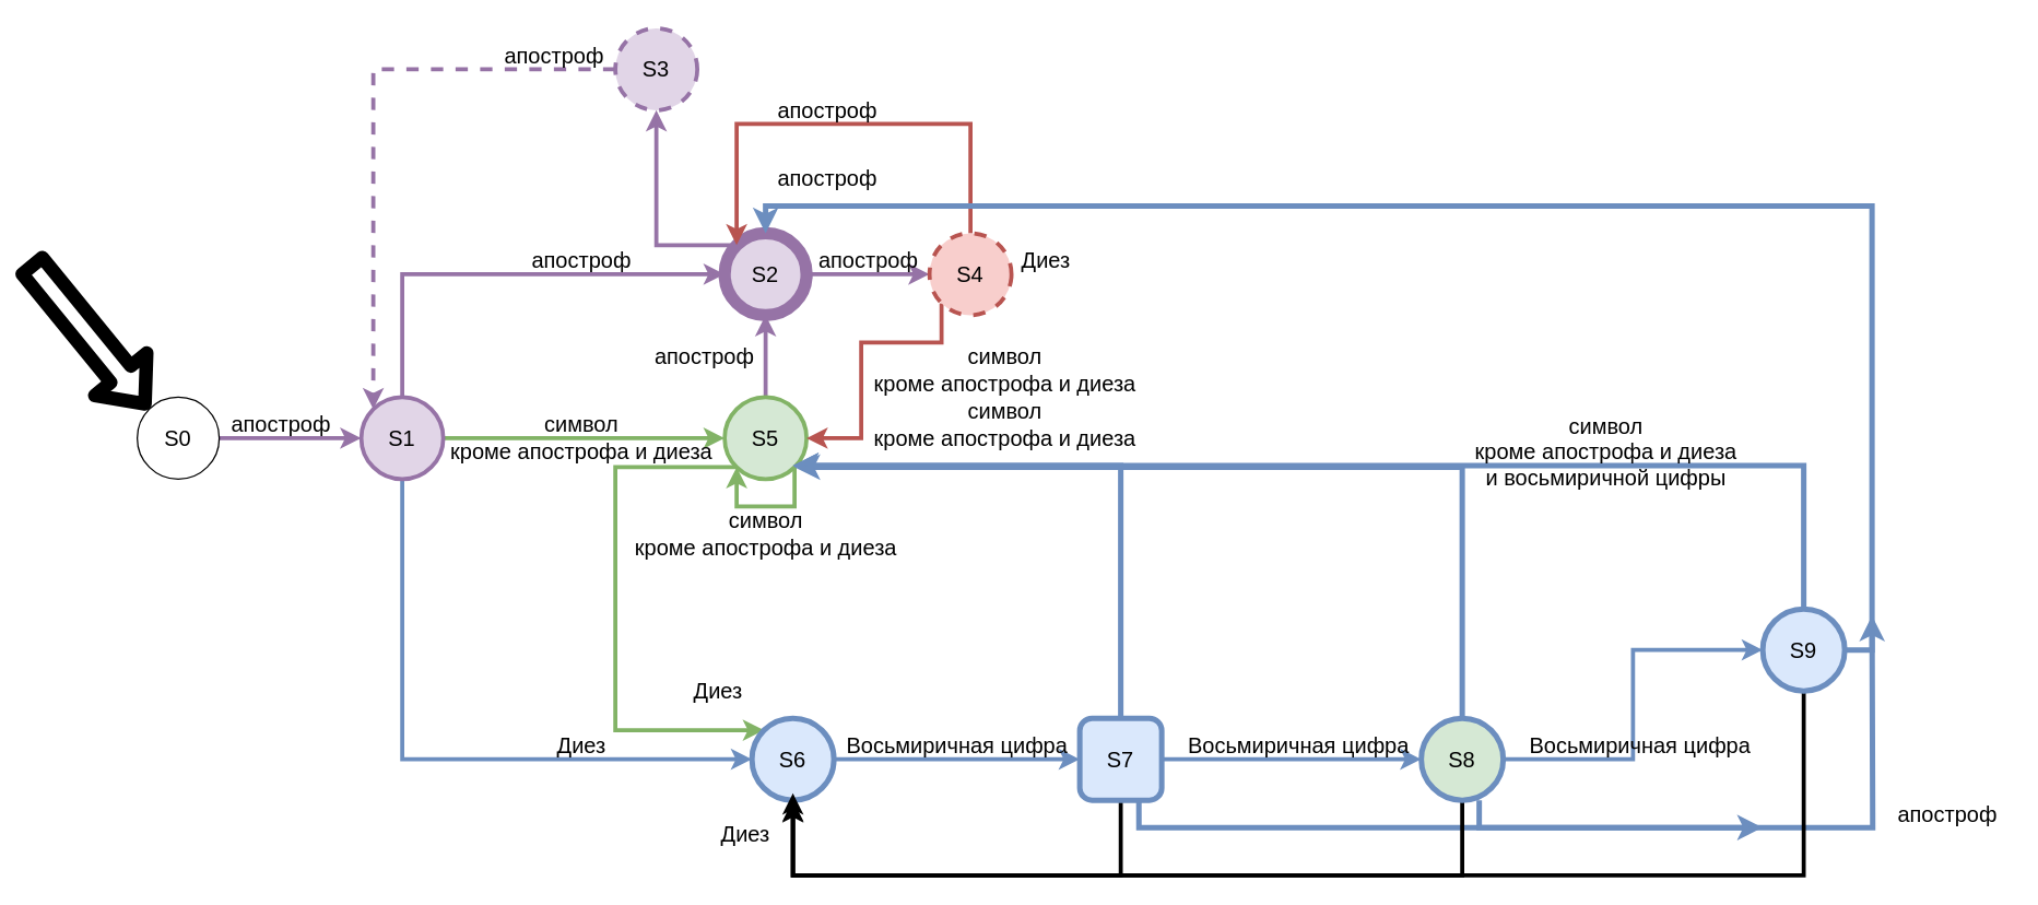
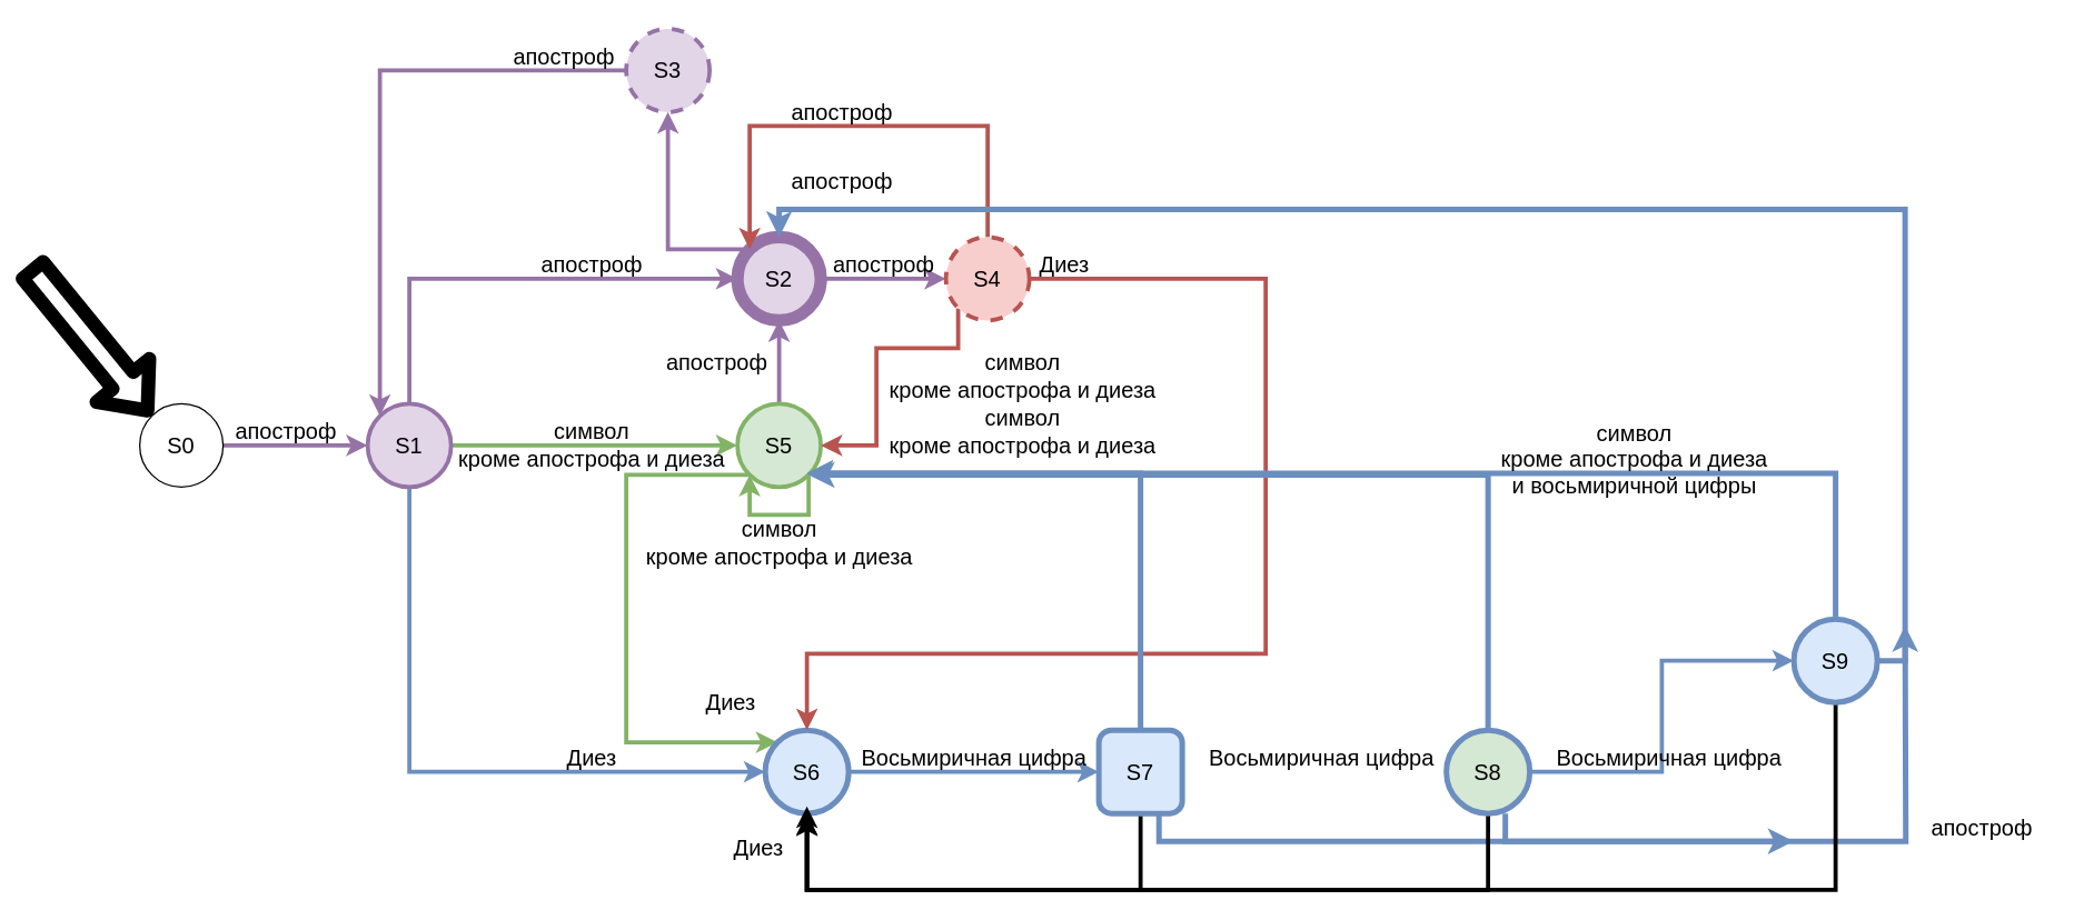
  <mxCell id="0" />
  <mxCell id="1" parent="0" />
  <mxCell id="2" style="edgeStyle=orthogonalEdgeStyle;rounded=0;orthogonalLoop=1;jettySize=auto;html=1;exitX=1;exitY=0.5;exitDx=0;exitDy=0;entryX=0;entryY=0.5;entryDx=0;entryDy=0;fontSize=16;fillColor=#e1d5e7;strokeColor=#9673a6;strokeWidth=3;" parent="1" source="3" target="7" edge="1"><mxGeometry relative="1" as="geometry" /></mxCell>
  <mxCell id="3" value="S0" style="ellipse;whiteSpace=wrap;html=1;aspect=fixed;fontSize=16;" parent="1" vertex="1"><mxGeometry x="100" y="290" width="60" height="60" as="geometry" /></mxCell>
  <mxCell id="4" style="edgeStyle=orthogonalEdgeStyle;rounded=0;orthogonalLoop=1;jettySize=auto;html=1;exitX=1;exitY=0.5;exitDx=0;exitDy=0;entryX=0;entryY=0.5;entryDx=0;entryDy=0;fontSize=16;fillColor=#d5e8d4;strokeColor=#82b366;strokeWidth=3;" parent="1" source="7" target="11" edge="1"><mxGeometry relative="1" as="geometry" /></mxCell>
  <mxCell id="5" style="edgeStyle=orthogonalEdgeStyle;rounded=0;orthogonalLoop=1;jettySize=auto;html=1;exitX=0.5;exitY=1;exitDx=0;exitDy=0;entryX=0;entryY=0.5;entryDx=0;entryDy=0;fontSize=16;fillColor=#dae8fc;strokeColor=#6c8ebf;strokeWidth=3;" parent="1" source="7" target="14" edge="1"><mxGeometry relative="1" as="geometry" /></mxCell>
  <mxCell id="6" style="edgeStyle=orthogonalEdgeStyle;rounded=0;orthogonalLoop=1;jettySize=auto;html=1;exitX=0.5;exitY=0;exitDx=0;exitDy=0;entryX=0;entryY=0.5;entryDx=0;entryDy=0;fontSize=16;fillColor=#e1d5e7;strokeColor=#9673a6;strokeWidth=3;" parent="1" source="7" target="18" edge="1"><mxGeometry relative="1" as="geometry" /></mxCell>
  <mxCell id="7" value="S1" style="ellipse;whiteSpace=wrap;html=1;aspect=fixed;fontSize=16;fillColor=#e1d5e7;strokeColor=#9673a6;strokeWidth=3;" parent="1" vertex="1"><mxGeometry x="264" y="290" width="60" height="60" as="geometry" /></mxCell>
  <mxCell id="8" value="апостроф" style="text;html=1;align=center;verticalAlign=middle;resizable=0;points=[];autosize=1;fontSize=16;" parent="1" vertex="1"><mxGeometry x="160" y="300" width="90" height="20" as="geometry" /></mxCell>
  <mxCell id="9" style="edgeStyle=orthogonalEdgeStyle;rounded=0;orthogonalLoop=1;jettySize=auto;html=1;exitX=0.5;exitY=0;exitDx=0;exitDy=0;entryX=0.5;entryY=1;entryDx=0;entryDy=0;fontSize=16;fillColor=#e1d5e7;strokeColor=#9673a6;strokeWidth=3;" parent="1" source="11" target="18" edge="1"><mxGeometry relative="1" as="geometry" /></mxCell>
  <mxCell id="10" style="edgeStyle=orthogonalEdgeStyle;rounded=0;orthogonalLoop=1;jettySize=auto;html=1;exitX=0;exitY=1;exitDx=0;exitDy=0;entryX=0;entryY=0;entryDx=0;entryDy=0;endArrow=classic;endFill=1;strokeWidth=3;fontSize=16;fillColor=#d5e8d4;strokeColor=#82b366;" parent="1" source="11" target="14" edge="1"><mxGeometry relative="1" as="geometry"><Array as="points"><mxPoint x="450" y="341" /><mxPoint x="450" y="534" /></Array></mxGeometry></mxCell>
  <mxCell id="11" value="S5" style="ellipse;whiteSpace=wrap;html=1;aspect=fixed;fontSize=16;fillColor=#d5e8d4;strokeColor=#82b366;strokeWidth=3;" parent="1" vertex="1"><mxGeometry x="530" y="290" width="60" height="60" as="geometry" /></mxCell>
  <mxCell id="12" value="символ &lt;br&gt;кроме апострофа и диеза" style="text;html=1;align=center;verticalAlign=middle;resizable=0;points=[];autosize=1;fontSize=16;" parent="1" vertex="1"><mxGeometry x="320" y="300" width="210" height="40" as="geometry" /></mxCell>
  <mxCell id="13" style="edgeStyle=orthogonalEdgeStyle;rounded=0;orthogonalLoop=1;jettySize=auto;html=1;exitX=1;exitY=0.5;exitDx=0;exitDy=0;fontSize=16;entryX=0;entryY=0.5;entryDx=0;entryDy=0;fillColor=#dae8fc;strokeColor=#6c8ebf;strokeWidth=3;" parent="1" source="14" target="34" edge="1"><mxGeometry relative="1" as="geometry"><mxPoint x="730" y="555" as="targetPoint" /></mxGeometry></mxCell>
  <mxCell id="14" value="S6" style="ellipse;whiteSpace=wrap;html=1;aspect=fixed;fontSize=16;fillColor=#dae8fc;strokeColor=#6c8ebf;strokeWidth=4;" parent="1" vertex="1"><mxGeometry x="550" y="525" width="60" height="60" as="geometry" /></mxCell>
  <mxCell id="15" value="Диез" style="text;html=1;align=center;verticalAlign=middle;resizable=0;points=[];autosize=1;fontSize=16;" parent="1" vertex="1"><mxGeometry x="400" y="535" width="50" height="20" as="geometry" /></mxCell>
  <mxCell id="16" style="edgeStyle=orthogonalEdgeStyle;rounded=0;orthogonalLoop=1;jettySize=auto;html=1;exitX=1;exitY=0.5;exitDx=0;exitDy=0;entryX=0;entryY=0.5;entryDx=0;entryDy=0;fontSize=16;fillColor=#e1d5e7;strokeColor=#9673a6;strokeWidth=3;" parent="1" source="18" target="23" edge="1"><mxGeometry relative="1" as="geometry" /></mxCell>
  <mxCell id="17" style="edgeStyle=orthogonalEdgeStyle;rounded=0;orthogonalLoop=1;jettySize=auto;html=1;exitX=0;exitY=0;exitDx=0;exitDy=0;fontSize=16;entryX=0.5;entryY=1;entryDx=0;entryDy=0;fillColor=#e1d5e7;strokeColor=#9673a6;strokeWidth=3;" parent="1" source="18" target="50" edge="1"><mxGeometry relative="1" as="geometry"><mxPoint x="480" y="80" as="targetPoint" /></mxGeometry></mxCell>
  <mxCell id="18" value="S2" style="ellipse;whiteSpace=wrap;html=1;aspect=fixed;fontSize=16;strokeWidth=9;fillColor=#e1d5e7;strokeColor=#9673a6;" parent="1" vertex="1"><mxGeometry x="530" y="170" width="60" height="60" as="geometry" /></mxCell>
  <mxCell id="19" value="апостроф" style="text;html=1;align=center;verticalAlign=middle;resizable=0;points=[];autosize=1;fontSize=16;" parent="1" vertex="1"><mxGeometry x="380" y="180" width="90" height="20" as="geometry" /></mxCell>
  <mxCell id="20" style="edgeStyle=orthogonalEdgeStyle;rounded=0;orthogonalLoop=1;jettySize=auto;html=1;exitX=0;exitY=1;exitDx=0;exitDy=0;entryX=1;entryY=0.5;entryDx=0;entryDy=0;fontSize=16;fillColor=#f8cecc;strokeColor=#b85450;strokeWidth=3;" parent="1" source="23" target="11" edge="1"><mxGeometry relative="1" as="geometry"><Array as="points"><mxPoint x="689" y="250" /><mxPoint x="630" y="250" /><mxPoint x="630" y="320" /></Array></mxGeometry></mxCell>
+ <mxCell id="21" style="edgeStyle=orthogonalEdgeStyle;rounded=0;orthogonalLoop=1;jettySize=auto;html=1;exitX=1;exitY=0.5;exitDx=0;exitDy=0;entryX=0.5;entryY=0;entryDx=0;entryDy=0;fontSize=16;fillColor=#f8cecc;strokeColor=#b85450;strokeWidth=3;" parent="1" source="23" target="14" edge="1"><mxGeometry relative="1" as="geometry"><Array as="points"><mxPoint x="910" y="200" /><mxPoint x="910" y="470" /><mxPoint x="580" y="470" /></Array></mxGeometry></mxCell>
  <mxCell id="22" style="edgeStyle=orthogonalEdgeStyle;rounded=0;orthogonalLoop=1;jettySize=auto;html=1;exitX=0.5;exitY=0;exitDx=0;exitDy=0;entryX=0;entryY=0;entryDx=0;entryDy=0;endArrow=classic;endFill=1;strokeWidth=3;fontSize=16;fillColor=#f8cecc;strokeColor=#b85450;" parent="1" source="23" target="18" edge="1"><mxGeometry relative="1" as="geometry"><Array as="points"><mxPoint x="710" y="90" /><mxPoint x="539" y="90" /></Array></mxGeometry></mxCell>
  <mxCell id="23" value="S4" style="ellipse;whiteSpace=wrap;html=1;aspect=fixed;fontSize=16;fillColor=#f8cecc;strokeColor=#b85450;strokeWidth=3;dashed=1;" parent="1" vertex="1"><mxGeometry x="680" y="170" width="60" height="60" as="geometry" /></mxCell>
  <mxCell id="24" value="апостроф" style="text;html=1;align=center;verticalAlign=middle;resizable=0;points=[];autosize=1;fontSize=16;" parent="1" vertex="1"><mxGeometry x="590" y="180" width="90" height="20" as="geometry" /></mxCell>
  <mxCell id="25" value="апостроф" style="text;html=1;align=center;verticalAlign=middle;resizable=0;points=[];autosize=1;fontSize=16;" parent="1" vertex="1"><mxGeometry x="470" y="250" width="90" height="20" as="geometry" /></mxCell>
  <mxCell id="26" style="edgeStyle=orthogonalEdgeStyle;rounded=0;orthogonalLoop=1;jettySize=auto;html=1;exitX=1;exitY=1;exitDx=0;exitDy=0;entryX=0;entryY=1;entryDx=0;entryDy=0;fontSize=16;fillColor=#d5e8d4;strokeColor=#82b366;strokeWidth=3;" parent="1" source="11" target="11" edge="1"><mxGeometry relative="1" as="geometry"><Array as="points"><mxPoint x="581" y="370" /><mxPoint x="539" y="370" /></Array></mxGeometry></mxCell>
  <mxCell id="27" value="символ &lt;br&gt;кроме апострофа и диеза" style="text;html=1;align=center;verticalAlign=middle;resizable=0;points=[];autosize=1;fontSize=16;" parent="1" vertex="1"><mxGeometry x="455" y="370" width="210" height="40" as="geometry" /></mxCell>
  <mxCell id="28" value="символ &lt;br&gt;кроме апострофа и диеза" style="text;html=1;align=center;verticalAlign=middle;resizable=0;points=[];autosize=1;fontSize=16;" parent="1" vertex="1"><mxGeometry x="630" y="290" width="210" height="40" as="geometry" /></mxCell>
  <mxCell id="29" value="Восьмиричная цифра" style="text;html=1;align=center;verticalAlign=middle;resizable=0;points=[];autosize=1;fontSize=16;" parent="1" vertex="1"><mxGeometry x="610" y="535" width="180" height="20" as="geometry" /></mxCell>
- <mxCell id="30" style="edgeStyle=orthogonalEdgeStyle;rounded=0;orthogonalLoop=1;jettySize=auto;html=1;exitX=1;exitY=0.5;exitDx=0;exitDy=0;entryX=0;entryY=0.5;entryDx=0;entryDy=0;fontSize=16;fillColor=#dae8fc;strokeColor=#6c8ebf;strokeWidth=3;" parent="1" source="34" target="40" edge="1"><mxGeometry relative="1" as="geometry" /></mxCell>
  <mxCell id="31" style="edgeStyle=orthogonalEdgeStyle;rounded=0;orthogonalLoop=1;jettySize=auto;html=1;exitX=0.5;exitY=0;exitDx=0;exitDy=0;fontSize=16;fillColor=#dae8fc;strokeColor=#6c8ebf;strokeWidth=4;" parent="1" source="34" edge="1"><mxGeometry relative="1" as="geometry"><mxPoint x="580" y="340" as="targetPoint" /><Array as="points"><mxPoint x="820" y="340" /></Array></mxGeometry></mxCell>
  <mxCell id="32" style="edgeStyle=orthogonalEdgeStyle;rounded=0;orthogonalLoop=1;jettySize=auto;html=1;exitX=0.721;exitY=0.983;exitDx=0;exitDy=0;endArrow=classic;endFill=1;strokeWidth=4;fontSize=16;fillColor=#dae8fc;strokeColor=#6c8ebf;exitPerimeter=0;" parent="1" source="34" edge="1"><mxGeometry relative="1" as="geometry"><mxPoint x="1370" y="450" as="targetPoint" /></mxGeometry></mxCell>
  <mxCell id="33" style="edgeStyle=orthogonalEdgeStyle;rounded=0;orthogonalLoop=1;jettySize=auto;html=1;exitX=0.5;exitY=1;exitDx=0;exitDy=0;entryX=0.5;entryY=1;entryDx=0;entryDy=0;endArrow=classic;endFill=1;endSize=6;strokeWidth=3;fontSize=16;fillColor=#dae8fc;" parent="1" source="34" target="14" edge="1"><mxGeometry relative="1" as="geometry"><Array as="points"><mxPoint x="820" y="640" /><mxPoint x="580" y="640" /></Array></mxGeometry></mxCell>
  <mxCell id="34" value="S7" style="whiteSpace=wrap;html=1;aspect=fixed;fontSize=16;fillColor=#dae8fc;strokeColor=#6c8ebf;strokeWidth=4;rounded=1;" parent="1" vertex="1"><mxGeometry x="790" y="525" width="60" height="60" as="geometry" /></mxCell>
  <mxCell id="35" value="Восьмиричная цифра" style="text;html=1;align=center;verticalAlign=middle;resizable=0;points=[];autosize=1;fontSize=16;" parent="1" vertex="1"><mxGeometry x="860" y="535" width="180" height="20" as="geometry" /></mxCell>
  <mxCell id="36" style="edgeStyle=orthogonalEdgeStyle;rounded=0;orthogonalLoop=1;jettySize=auto;html=1;exitX=1;exitY=0.5;exitDx=0;exitDy=0;entryX=0;entryY=0.5;entryDx=0;entryDy=0;fontSize=16;fillColor=#dae8fc;strokeColor=#6c8ebf;strokeWidth=3;" parent="1" source="40" target="45" edge="1"><mxGeometry relative="1" as="geometry" /></mxCell>
  <mxCell id="37" style="edgeStyle=orthogonalEdgeStyle;rounded=0;orthogonalLoop=1;jettySize=auto;html=1;exitX=0.5;exitY=0;exitDx=0;exitDy=0;entryX=1;entryY=1;entryDx=0;entryDy=0;fontSize=16;fillColor=#dae8fc;strokeColor=#6c8ebf;strokeWidth=4;" parent="1" source="40" target="11" edge="1"><mxGeometry relative="1" as="geometry"><Array as="points"><mxPoint x="1070" y="341" /></Array></mxGeometry></mxCell>
  <mxCell id="38" style="edgeStyle=orthogonalEdgeStyle;rounded=0;orthogonalLoop=1;jettySize=auto;html=1;exitX=0.707;exitY=1.002;exitDx=0;exitDy=0;strokeWidth=4;fontSize=16;endArrow=classic;endFill=1;fillColor=#dae8fc;strokeColor=#6c8ebf;exitPerimeter=0;" parent="1" source="40" edge="1"><mxGeometry relative="1" as="geometry"><mxPoint x="1290" y="605" as="targetPoint" /><Array as="points"><mxPoint x="1082" y="605" /></Array></mxGeometry></mxCell>
  <mxCell id="39" style="edgeStyle=orthogonalEdgeStyle;rounded=0;orthogonalLoop=1;jettySize=auto;html=1;exitX=0.5;exitY=1;exitDx=0;exitDy=0;endArrow=classic;endFill=1;endSize=6;strokeWidth=3;fontSize=16;" parent="1" source="40" edge="1"><mxGeometry relative="1" as="geometry"><mxPoint x="580" y="580" as="targetPoint" /><Array as="points"><mxPoint x="1070" y="640" /><mxPoint x="580" y="640" /></Array></mxGeometry></mxCell>
  <mxCell id="40" value="S8" style="ellipse;whiteSpace=wrap;html=1;aspect=fixed;fontSize=16;fillColor=#d5e8d4;strokeColor=#6c8ebf;strokeWidth=4;" parent="1" vertex="1"><mxGeometry x="1040" y="525" width="60" height="60" as="geometry" /></mxCell>
  <mxCell id="41" value="Восьмиричная цифра" style="text;html=1;align=center;verticalAlign=middle;resizable=0;points=[];autosize=1;fontSize=16;" parent="1" vertex="1"><mxGeometry x="1110" y="535" width="180" height="20" as="geometry" /></mxCell>
  <mxCell id="42" style="edgeStyle=orthogonalEdgeStyle;rounded=0;orthogonalLoop=1;jettySize=auto;html=1;exitX=0.5;exitY=0;exitDx=0;exitDy=0;fontSize=16;fillColor=#dae8fc;strokeColor=#6c8ebf;strokeWidth=4;" parent="1" source="45" edge="1"><mxGeometry relative="1" as="geometry"><mxPoint x="580" y="340" as="targetPoint" /><Array as="points"><mxPoint x="1320" y="340" /></Array></mxGeometry></mxCell>
  <mxCell id="43" style="edgeStyle=orthogonalEdgeStyle;rounded=0;orthogonalLoop=1;jettySize=auto;html=1;exitX=1;exitY=0.5;exitDx=0;exitDy=0;entryX=0.5;entryY=0;entryDx=0;entryDy=0;fontSize=16;fillColor=#dae8fc;strokeColor=#6c8ebf;strokeWidth=4;" parent="1" source="45" target="18" edge="1"><mxGeometry relative="1" as="geometry" /></mxCell>
  <mxCell id="44" style="edgeStyle=orthogonalEdgeStyle;rounded=0;orthogonalLoop=1;jettySize=auto;html=1;exitX=0.5;exitY=1;exitDx=0;exitDy=0;endArrow=classic;endFill=1;endSize=6;strokeColor=#000000;strokeWidth=3;fontSize=16;" parent="1" source="45" edge="1"><mxGeometry relative="1" as="geometry"><mxPoint x="580" y="585.714" as="targetPoint" /><Array as="points"><mxPoint x="1320" y="640" /><mxPoint x="580" y="640" /></Array></mxGeometry></mxCell>
  <mxCell id="45" value="S9" style="ellipse;whiteSpace=wrap;html=1;aspect=fixed;fontSize=16;fillColor=#dae8fc;strokeColor=#6c8ebf;strokeWidth=4;" parent="1" vertex="1"><mxGeometry x="1290" y="445" width="60" height="60" as="geometry" /></mxCell>
  <mxCell id="46" value="апостроф" style="text;html=1;align=center;verticalAlign=middle;resizable=0;points=[];autosize=1;fontSize=16;" parent="1" vertex="1"><mxGeometry x="560" y="120" width="90" height="20" as="geometry" /></mxCell>
  <mxCell id="47" value="апостроф" style="text;html=1;align=center;verticalAlign=middle;resizable=0;points=[];autosize=1;fontSize=16;" parent="1" vertex="1"><mxGeometry x="1380" y="585" width="90" height="20" as="geometry" /></mxCell>
  <mxCell id="48" value="символ &lt;br&gt;кроме апострофа и диеза&lt;br&gt;и восьмиричной цифры" style="text;html=1;align=center;verticalAlign=middle;resizable=0;points=[];autosize=1;fontSize=16;" parent="1" vertex="1"><mxGeometry x="1070" y="300" width="210" height="60" as="geometry" /></mxCell>
- <mxCell id="49" style="edgeStyle=orthogonalEdgeStyle;rounded=0;orthogonalLoop=1;jettySize=auto;html=1;exitX=0;exitY=0.5;exitDx=0;exitDy=0;entryX=0;entryY=0;entryDx=0;entryDy=0;fontSize=16;fillColor=#e1d5e7;strokeColor=#9673a6;strokeWidth=3;dashed=1;" parent="1" source="50" target="7" edge="1"><mxGeometry relative="1" as="geometry" /></mxCell>
+ <mxCell id="49" style="edgeStyle=orthogonalEdgeStyle;rounded=0;orthogonalLoop=1;jettySize=auto;html=1;exitX=0;exitY=0.5;exitDx=0;exitDy=0;entryX=0;entryY=0;entryDx=0;entryDy=0;fontSize=16;fillColor=#e1d5e7;strokeColor=#9673a6;strokeWidth=3;" parent="1" source="50" target="7" edge="1"><mxGeometry relative="1" as="geometry" /></mxCell>
  <mxCell id="50" value="S3" style="ellipse;whiteSpace=wrap;html=1;aspect=fixed;fontSize=16;fillColor=#e1d5e7;strokeColor=#9673a6;strokeWidth=3;dashed=1;" parent="1" vertex="1"><mxGeometry x="450" y="20" width="60" height="60" as="geometry" /></mxCell>
  <mxCell id="51" value="апостроф" style="text;html=1;align=center;verticalAlign=middle;resizable=0;points=[];autosize=1;fontSize=16;" parent="1" vertex="1"><mxGeometry x="360" y="30" width="90" height="20" as="geometry" /></mxCell>
  <mxCell id="52" value="Диез" style="text;html=1;align=center;verticalAlign=middle;resizable=0;points=[];autosize=1;fontSize=16;" parent="1" vertex="1"><mxGeometry x="740" y="180" width="50" height="20" as="geometry" /></mxCell>
  <mxCell id="53" value="Диез" style="text;html=1;align=center;verticalAlign=middle;resizable=0;points=[];autosize=1;fontSize=16;" parent="1" vertex="1"><mxGeometry x="500" y="495" width="50" height="20" as="geometry" /></mxCell>
  <mxCell id="54" value="апостроф" style="text;html=1;align=center;verticalAlign=middle;resizable=0;points=[];autosize=1;fontSize=16;" parent="1" vertex="1"><mxGeometry x="560" y="70" width="90" height="20" as="geometry" /></mxCell>
  <mxCell id="55" value="символ &lt;br&gt;кроме апострофа и диеза" style="text;html=1;align=center;verticalAlign=middle;resizable=0;points=[];autosize=1;fontSize=16;" parent="1" vertex="1"><mxGeometry x="630" y="250" width="210" height="40" as="geometry" /></mxCell>
  <mxCell id="56" value="" style="shape=flexArrow;endArrow=classic;html=1;strokeWidth=10;fontSize=16;entryX=0;entryY=0;entryDx=0;entryDy=0;endSize=6;" parent="1" target="3" edge="1"><mxGeometry width="50" height="50" relative="1" as="geometry"><mxPoint x="20" y="190" as="sourcePoint" /><mxPoint x="890" y="310" as="targetPoint" /></mxGeometry></mxCell>
  <mxCell id="57" value="Диез" style="text;html=1;align=center;verticalAlign=middle;resizable=0;points=[];autosize=1;fontSize=16;" parent="1" vertex="1"><mxGeometry x="520" y="600" width="50" height="20" as="geometry" /></mxCell>
